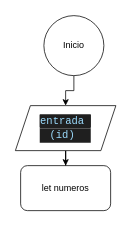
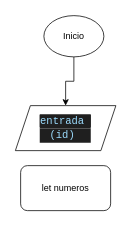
  <mxCell id="0" />
  <mxCell id="1" parent="0" />
  <mxCell id="2" value="" style="edgeStyle=orthogonalEdgeStyle;rounded=0;orthogonalLoop=1;jettySize=auto;html=1;" edge="1" parent="1" source="3" target="5"><mxGeometry relative="1" as="geometry" /></mxCell>
- <mxCell id="3" value="Inicio" style="ellipse;whiteSpace=wrap;html=1;aspect=fixed;" vertex="1" parent="1"><mxGeometry x="58" y="20" width="80" height="80" as="geometry" /></mxCell>
- <mxCell id="4" value="" style="edgeStyle=orthogonalEdgeStyle;rounded=0;orthogonalLoop=1;jettySize=auto;html=1;" edge="1" parent="1" source="5" target="6"><mxGeometry relative="1" as="geometry" /></mxCell>
+ <mxCell id="3" value="Inicio" style="ellipse;whiteSpace=wrap;html=1;aspect=fixed;" vertex="1" parent="1"><mxGeometry x="58" y="20" width="80" height="55" as="geometry" /></mxCell>
  <mxCell id="5" value="&lt;div style=&quot;background-color: rgb(31, 31, 31); font-family: Consolas, &amp;quot;Courier New&amp;quot;, monospace; font-size: 14px; line-height: 19px; white-space: pre; color: rgb(204, 204, 204);&quot;&gt;&lt;span style=&quot;color: light-dark(rgb(156, 220, 254), rgb(12, 67, 96)); background-color: light-dark(rgb(31, 31, 31), rgb(210, 210, 210));&quot;&gt;entrada &lt;/span&gt;&lt;/div&gt;&lt;div style=&quot;background-color: rgb(31, 31, 31); font-family: Consolas, &amp;quot;Courier New&amp;quot;, monospace; font-size: 14px; line-height: 19px; white-space: pre; color: rgb(204, 204, 204);&quot;&gt;&lt;font color=&quot;#9cdcfe&quot;&gt;(id) &lt;/font&gt;&lt;/div&gt;" style="shape=parallelogram;perimeter=parallelogramPerimeter;whiteSpace=wrap;html=1;fixedSize=1;" vertex="1" parent="1"><mxGeometry x="20" y="140" width="134" height="60" as="geometry" /></mxCell>
  <mxCell id="6" value="let numeros" style="whiteSpace=wrap;html=1;rounded=1;" vertex="1" parent="1"><mxGeometry x="27" y="220" width="120" height="60" as="geometry" /></mxCell>
